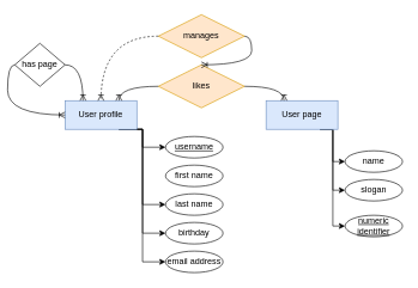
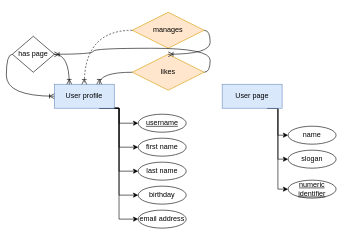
  <mxCell id="0" />
  <mxCell id="1" parent="0" />
  <mxCell id="2" style="edgeStyle=elbowEdgeStyle;rounded=0;orthogonalLoop=1;jettySize=auto;html=1;exitX=0.75;exitY=1;exitDx=0;exitDy=0;" edge="1" parent="1" source="7" target="13"><mxGeometry relative="1" as="geometry" /></mxCell>
+ <mxCell id="3" style="edgeStyle=elbowEdgeStyle;rounded=0;orthogonalLoop=1;jettySize=auto;html=1;exitX=0.75;exitY=1;exitDx=0;exitDy=0;" edge="1" parent="1" source="7" target="8"><mxGeometry relative="1" as="geometry" /></mxCell>
  <mxCell id="4" style="edgeStyle=elbowEdgeStyle;rounded=0;orthogonalLoop=1;jettySize=auto;html=1;exitX=0.75;exitY=1;exitDx=0;exitDy=0;" edge="1" parent="1" source="7" target="9"><mxGeometry relative="1" as="geometry" /></mxCell>
  <mxCell id="5" style="edgeStyle=elbowEdgeStyle;rounded=0;orthogonalLoop=1;jettySize=auto;html=1;exitX=0.75;exitY=1;exitDx=0;exitDy=0;" edge="1" parent="1" source="7" target="10"><mxGeometry relative="1" as="geometry" /></mxCell>
  <mxCell id="6" style="edgeStyle=elbowEdgeStyle;rounded=0;orthogonalLoop=1;jettySize=auto;html=1;exitX=0.75;exitY=1;exitDx=0;exitDy=0;" edge="1" parent="1" source="7" target="11"><mxGeometry relative="1" as="geometry" /></mxCell>
  <mxCell id="7" value="User profile" style="whiteSpace=wrap;html=1;align=center;fillColor=#dae8fc;strokeColor=#6c8ebf;" parent="1" vertex="1"><mxGeometry x="90" y="140" width="100" height="40" as="geometry" /></mxCell>
  <mxCell id="8" value="first name" style="ellipse;whiteSpace=wrap;html=1;align=center;" vertex="1" parent="1"><mxGeometry x="230" y="230" width="80" height="30" as="geometry" /></mxCell>
  <mxCell id="9" value="last name" style="ellipse;whiteSpace=wrap;html=1;align=center;" vertex="1" parent="1"><mxGeometry x="230" y="270" width="80" height="30" as="geometry" /></mxCell>
  <mxCell id="10" value="birthday" style="ellipse;whiteSpace=wrap;html=1;align=center;" vertex="1" parent="1"><mxGeometry x="230" y="310" width="80" height="30" as="geometry" /></mxCell>
  <mxCell id="11" value="email address" style="ellipse;whiteSpace=wrap;html=1;align=center;" vertex="1" parent="1"><mxGeometry x="230" y="350" width="80" height="30" as="geometry" /></mxCell>
  <mxCell id="12" style="edgeStyle=orthogonalEdgeStyle;curved=1;rounded=0;orthogonalLoop=1;jettySize=auto;html=1;exitX=0.5;exitY=1;exitDx=0;exitDy=0;" edge="1" parent="1" source="11" target="11"><mxGeometry relative="1" as="geometry" /></mxCell>
  <mxCell id="13" value="username" style="ellipse;whiteSpace=wrap;html=1;align=center;fontStyle=4;" vertex="1" parent="1"><mxGeometry x="230" y="190" width="80" height="30" as="geometry" /></mxCell>
  <mxCell id="14" value="has page" style="shape=rhombus;perimeter=rhombusPerimeter;whiteSpace=wrap;html=1;align=center;" vertex="1" parent="1"><mxGeometry x="20" y="60" width="70" height="60" as="geometry" /></mxCell>
  <mxCell id="15" value="" style="edgeStyle=orthogonalEdgeStyle;fontSize=12;html=1;endArrow=ERoneToMany;rounded=0;exitX=1;exitY=0.5;exitDx=0;exitDy=0;entryX=0.25;entryY=0;entryDx=0;entryDy=0;curved=1;" edge="1" parent="1" source="14" target="7"><mxGeometry width="100" height="100" relative="1" as="geometry"><mxPoint x="360" y="330" as="sourcePoint" /><mxPoint x="460" y="230" as="targetPoint" /></mxGeometry></mxCell>
  <mxCell id="16" value="" style="edgeStyle=orthogonalEdgeStyle;fontSize=12;html=1;endArrow=ERoneToMany;rounded=0;curved=1;exitX=0;exitY=0.5;exitDx=0;exitDy=0;entryX=0;entryY=0.5;entryDx=0;entryDy=0;" edge="1" parent="1" source="14" target="7"><mxGeometry width="100" height="100" relative="1" as="geometry"><mxPoint x="240" y="340" as="sourcePoint" /><mxPoint x="340" y="240" as="targetPoint" /></mxGeometry></mxCell>
  <mxCell id="17" style="edgeStyle=elbowEdgeStyle;rounded=0;orthogonalLoop=1;jettySize=auto;html=1;exitX=0.75;exitY=1;exitDx=0;exitDy=0;" edge="1" parent="1" source="20" target="21"><mxGeometry relative="1" as="geometry" /></mxCell>
  <mxCell id="18" style="edgeStyle=elbowEdgeStyle;rounded=0;orthogonalLoop=1;jettySize=auto;html=1;exitX=0.75;exitY=1;exitDx=0;exitDy=0;entryX=0;entryY=0.5;entryDx=0;entryDy=0;" edge="1" parent="1" source="20" target="22"><mxGeometry relative="1" as="geometry" /></mxCell>
  <mxCell id="19" style="edgeStyle=elbowEdgeStyle;rounded=0;orthogonalLoop=1;jettySize=auto;html=1;exitX=0.75;exitY=1;exitDx=0;exitDy=0;entryX=0;entryY=0.5;entryDx=0;entryDy=0;" edge="1" parent="1" source="20" target="23"><mxGeometry relative="1" as="geometry" /></mxCell>
  <mxCell id="20" value="User page" style="whiteSpace=wrap;html=1;align=center;fillColor=#dae8fc;strokeColor=#6c8ebf;" vertex="1" parent="1"><mxGeometry x="370" y="140" width="100" height="40" as="geometry" /></mxCell>
  <mxCell id="21" value="numeric identifier" style="ellipse;whiteSpace=wrap;html=1;align=center;fontStyle=4;" vertex="1" parent="1"><mxGeometry x="480" y="300" width="80" height="30" as="geometry" /></mxCell>
  <mxCell id="22" value="name" style="ellipse;whiteSpace=wrap;html=1;align=center;" vertex="1" parent="1"><mxGeometry x="480" y="210" width="80" height="30" as="geometry" /></mxCell>
  <mxCell id="23" value="slogan" style="ellipse;whiteSpace=wrap;html=1;align=center;" vertex="1" parent="1"><mxGeometry x="480" y="250" width="80" height="30" as="geometry" /></mxCell>
  <mxCell id="24" value="manages" style="shape=rhombus;perimeter=rhombusPerimeter;whiteSpace=wrap;html=1;align=center;fillColor=#ffe6cc;strokeColor=#d79b00;" vertex="1" parent="1"><mxGeometry x="220" y="20" width="120" height="60" as="geometry" /></mxCell>
  <mxCell id="25" style="edgeStyle=elbowEdgeStyle;rounded=0;orthogonalLoop=1;jettySize=auto;html=1;exitX=1;exitY=0.5;exitDx=0;exitDy=0;" edge="1" parent="1" source="24" target="24"><mxGeometry relative="1" as="geometry" /></mxCell>
  <mxCell id="26" value="likes" style="shape=rhombus;perimeter=rhombusPerimeter;whiteSpace=wrap;html=1;align=center;fillColor=#ffe6cc;strokeColor=#d79b00;" vertex="1" parent="1"><mxGeometry x="220" y="90" width="120" height="60" as="geometry" /></mxCell>
- <mxCell id="27" value="" style="edgeStyle=orthogonalEdgeStyle;fontSize=12;html=1;endArrow=ERoneToMany;rounded=0;curved=1;entryX=0.25;entryY=0;entryDx=0;entryDy=0;exitX=1;exitY=0.5;exitDx=0;exitDy=0;" edge="1" parent="1" source="26" target="20"><mxGeometry width="100" height="100" relative="1" as="geometry"><mxPoint x="280" y="340" as="sourcePoint" /><mxPoint x="380" y="240" as="targetPoint" /></mxGeometry></mxCell>
+ <mxCell id="27" value="" style="edgeStyle=orthogonalEdgeStyle;fontSize=12;html=1;endArrow=ERoneToMany;rounded=0;curved=1;exitX=1;exitY=0.5;exitDx=0;exitDy=0;" edge="1" parent="1" source="26" target="14"><mxGeometry width="100" height="100" relative="1" as="geometry"><mxPoint x="280" y="340" as="sourcePoint" /><mxPoint x="380" y="240" as="targetPoint" /></mxGeometry></mxCell>
  <mxCell id="28" value="" style="edgeStyle=orthogonalEdgeStyle;fontSize=12;html=1;endArrow=ERoneToMany;rounded=0;curved=1;exitX=0;exitY=0.5;exitDx=0;exitDy=0;entryX=0.5;entryY=0;entryDx=0;entryDy=0;dashed=1;" edge="1" parent="1" source="24" target="7"><mxGeometry width="100" height="100" relative="1" as="geometry"><mxPoint x="440" y="460" as="sourcePoint" /><mxPoint x="540" y="360" as="targetPoint" /></mxGeometry></mxCell>
  <mxCell id="29" value="" style="edgeStyle=orthogonalEdgeStyle;fontSize=12;html=1;endArrow=ERoneToMany;rounded=0;curved=1;exitX=1;exitY=0.5;exitDx=0;exitDy=0;" edge="1" parent="1" source="24" target="26"><mxGeometry width="100" height="100" relative="1" as="geometry"><mxPoint x="400" y="370" as="sourcePoint" /><mxPoint x="500" y="270" as="targetPoint" /></mxGeometry></mxCell>
  <mxCell id="30" value="" style="edgeStyle=orthogonalEdgeStyle;fontSize=12;html=1;endArrow=ERoneToMany;rounded=0;curved=1;entryX=0.75;entryY=0;entryDx=0;entryDy=0;exitX=0;exitY=0.5;exitDx=0;exitDy=0;" edge="1" parent="1" source="26" target="7"><mxGeometry width="100" height="100" relative="1" as="geometry"><mxPoint x="410" y="410" as="sourcePoint" /><mxPoint x="510" y="310" as="targetPoint" /></mxGeometry></mxCell>
